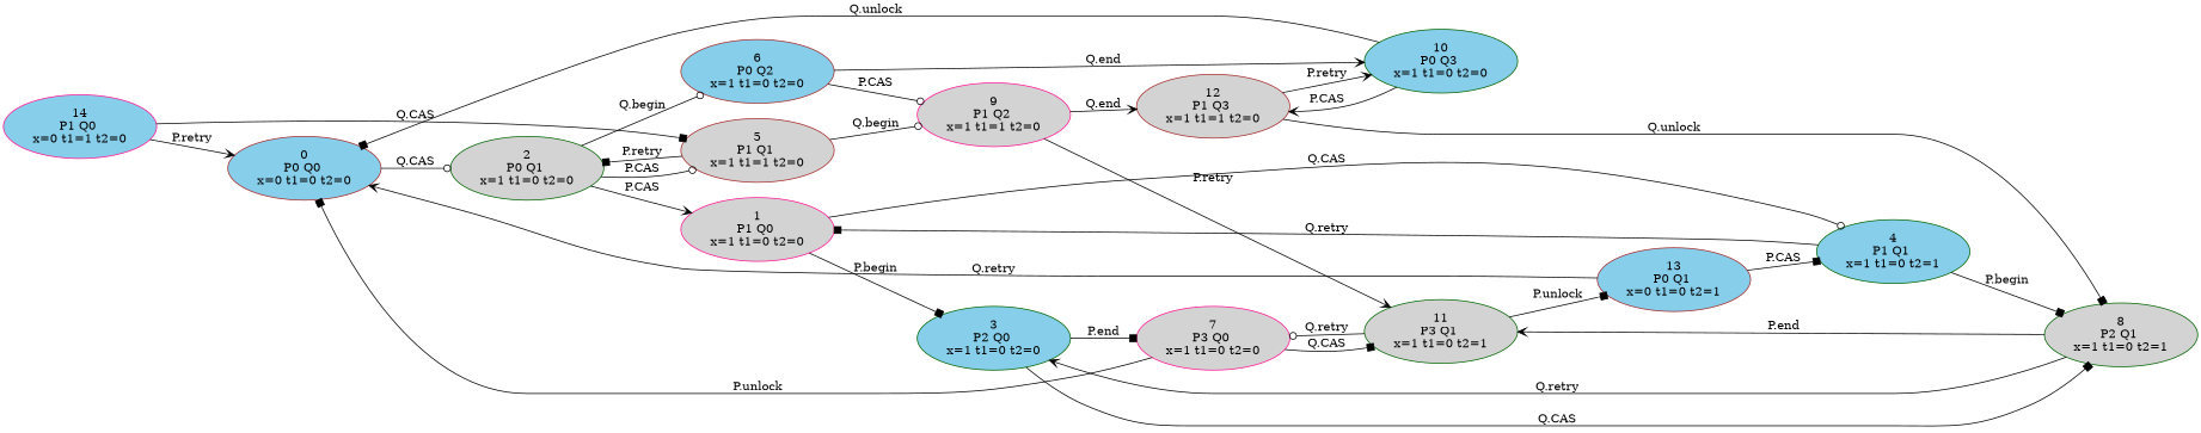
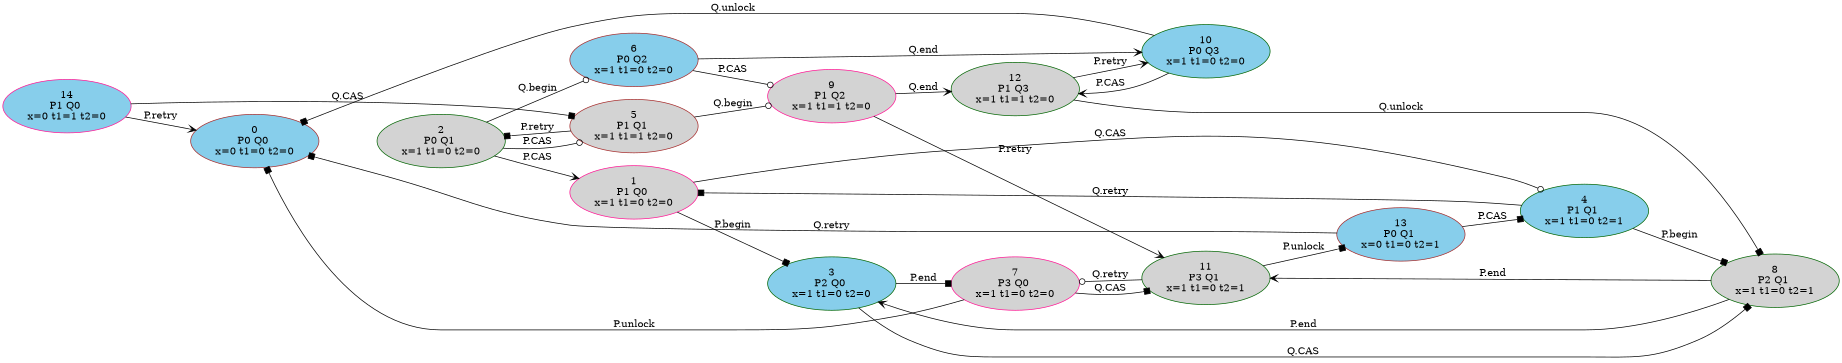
  digraph {
    rankdir=LR
    node [color=darkgreen fillcolor=lightgrey style=filled]
    edge [arrowhead=box]
    n1 [color=brown fillcolor=skyblue label="0\nP0 Q0 \nx=0 t1=0 t2=0"]
    n2 [label="2\nP0 Q1 \nx=1 t1=0 t2=0"]
    n3 [color=deeppink label="1\nP1 Q0 \nx=1 t1=0 t2=0"]
    n4 [fillcolor=skyblue label="3\nP2 Q0 \nx=1 t1=0 t2=0"]
    n5 [fillcolor=skyblue label="4\nP1 Q1 \nx=1 t1=0 t2=1"]
    n6 [color=brown label="5\nP1 Q1 \nx=1 t1=1 t2=0"]
    n7 [color=brown fillcolor=skyblue label="6\nP0 Q2 \nx=1 t1=0 t2=0"]
    n8 [color=deeppink label="7\nP3 Q0 \nx=1 t1=0 t2=0"]
    n9 [label="8\nP2 Q1 \nx=1 t1=0 t2=1"]
    n10 [color=deeppink label="9\nP1 Q2 \nx=1 t1=1 t2=0"]
    n11 [fillcolor=skyblue label="10\nP0 Q3 \nx=1 t1=0 t2=0"]
    n12 [label="11\nP3 Q1 \nx=1 t1=0 t2=1"]
-   n13 [color=brown label="12\nP1 Q3 \nx=1 t1=1 t2=0"]
+   n13 [label="12\nP1 Q3 \nx=1 t1=1 t2=0"]
    n14 [color=brown fillcolor=skyblue label="13\nP0 Q1 \nx=0 t1=0 t2=1"]
    n15 [color=deeppink fillcolor=skyblue label="14\nP1 Q0 \nx=0 t1=1 t2=0"]
-   n1 -> n2 [arrowhead=odot label="Q.CAS"]
    n2 -> n3 [arrowhead=vee label="P.CAS"]
    n2 -> n6 [arrowhead=odot label="P.CAS"]
    n2 -> n7 [arrowhead=odot label="Q.begin"]
    n3 -> n4 [label="P.begin"]
    n3 -> n5 [arrowhead=odot label="Q.CAS"]
    n4 -> n8 [label="P.end"]
    n4 -> n9 [label="Q.CAS"]
    n5 -> n3 [label="Q.retry"]
    n5 -> n9 [label="P.begin"]
    n6 -> n2 [label="P.retry"]
    n6 -> n10 [arrowhead=odot label="Q.begin"]
    n7 -> n10 [arrowhead=odot label="P.CAS"]
    n7 -> n11 [arrowhead=vee label="Q.end"]
    n8 -> n1 [label="P.unlock"]
    n8 -> n12 [label="Q.CAS"]
-   n9 -> n4 [arrowhead=vee label="Q.retry"]
+   n9 -> n4 [arrowhead=vee label="P.end"]
    n9 -> n12 [arrowhead=vee label="P.end"]
    n10 -> n12 [arrowhead=vee label="P.retry"]
    n10 -> n13 [arrowhead=vee label="Q.end"]
    n11 -> n1 [label="Q.unlock"]
    n11 -> n13 [arrowhead=vee label="P.CAS"]
    n12 -> n8 [arrowhead=odot label="Q.retry"]
    n12 -> n14 [label="P.unlock"]
    n13 -> n9 [label="Q.unlock"]
    n13 -> n11 [arrowhead=vee label="P.retry"]
-   n14 -> n1 [arrowhead=vee label="Q.retry"]
+   n14 -> n1 [label="Q.retry"]
    n14 -> n5 [label="P.CAS"]
    n15 -> n1 [arrowhead=vee label="P.retry"]
    n15 -> n6 [label="Q.CAS"]
  }
